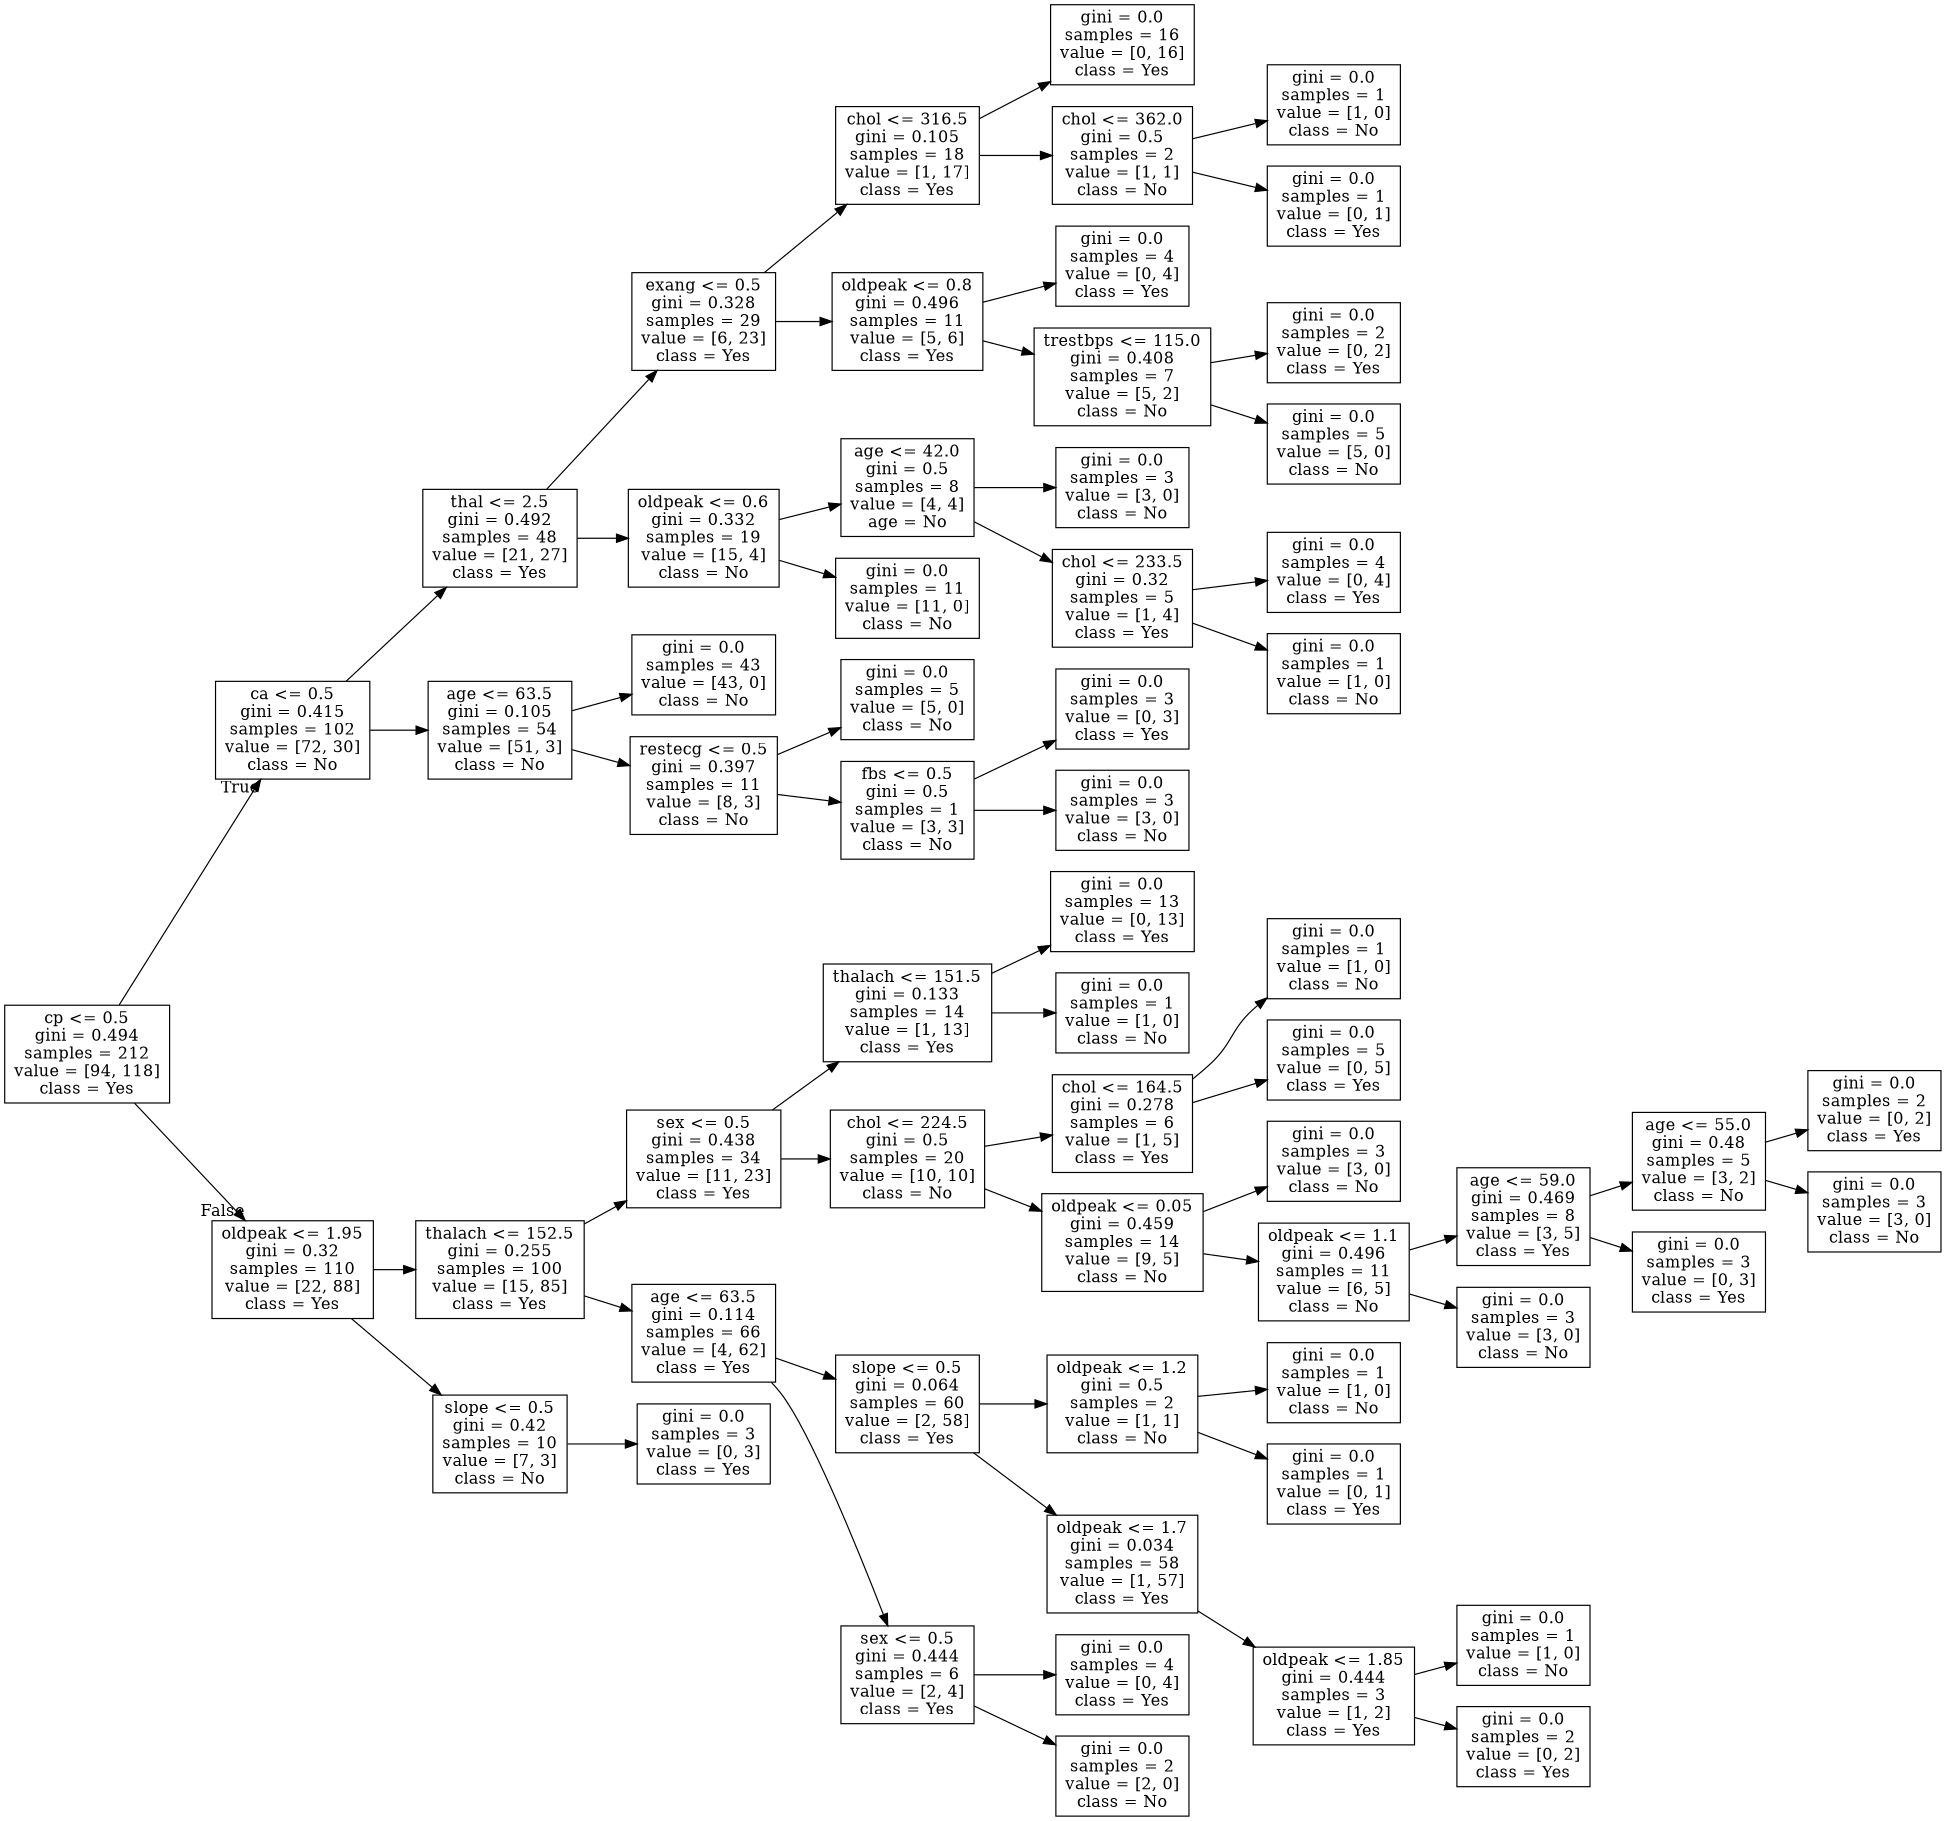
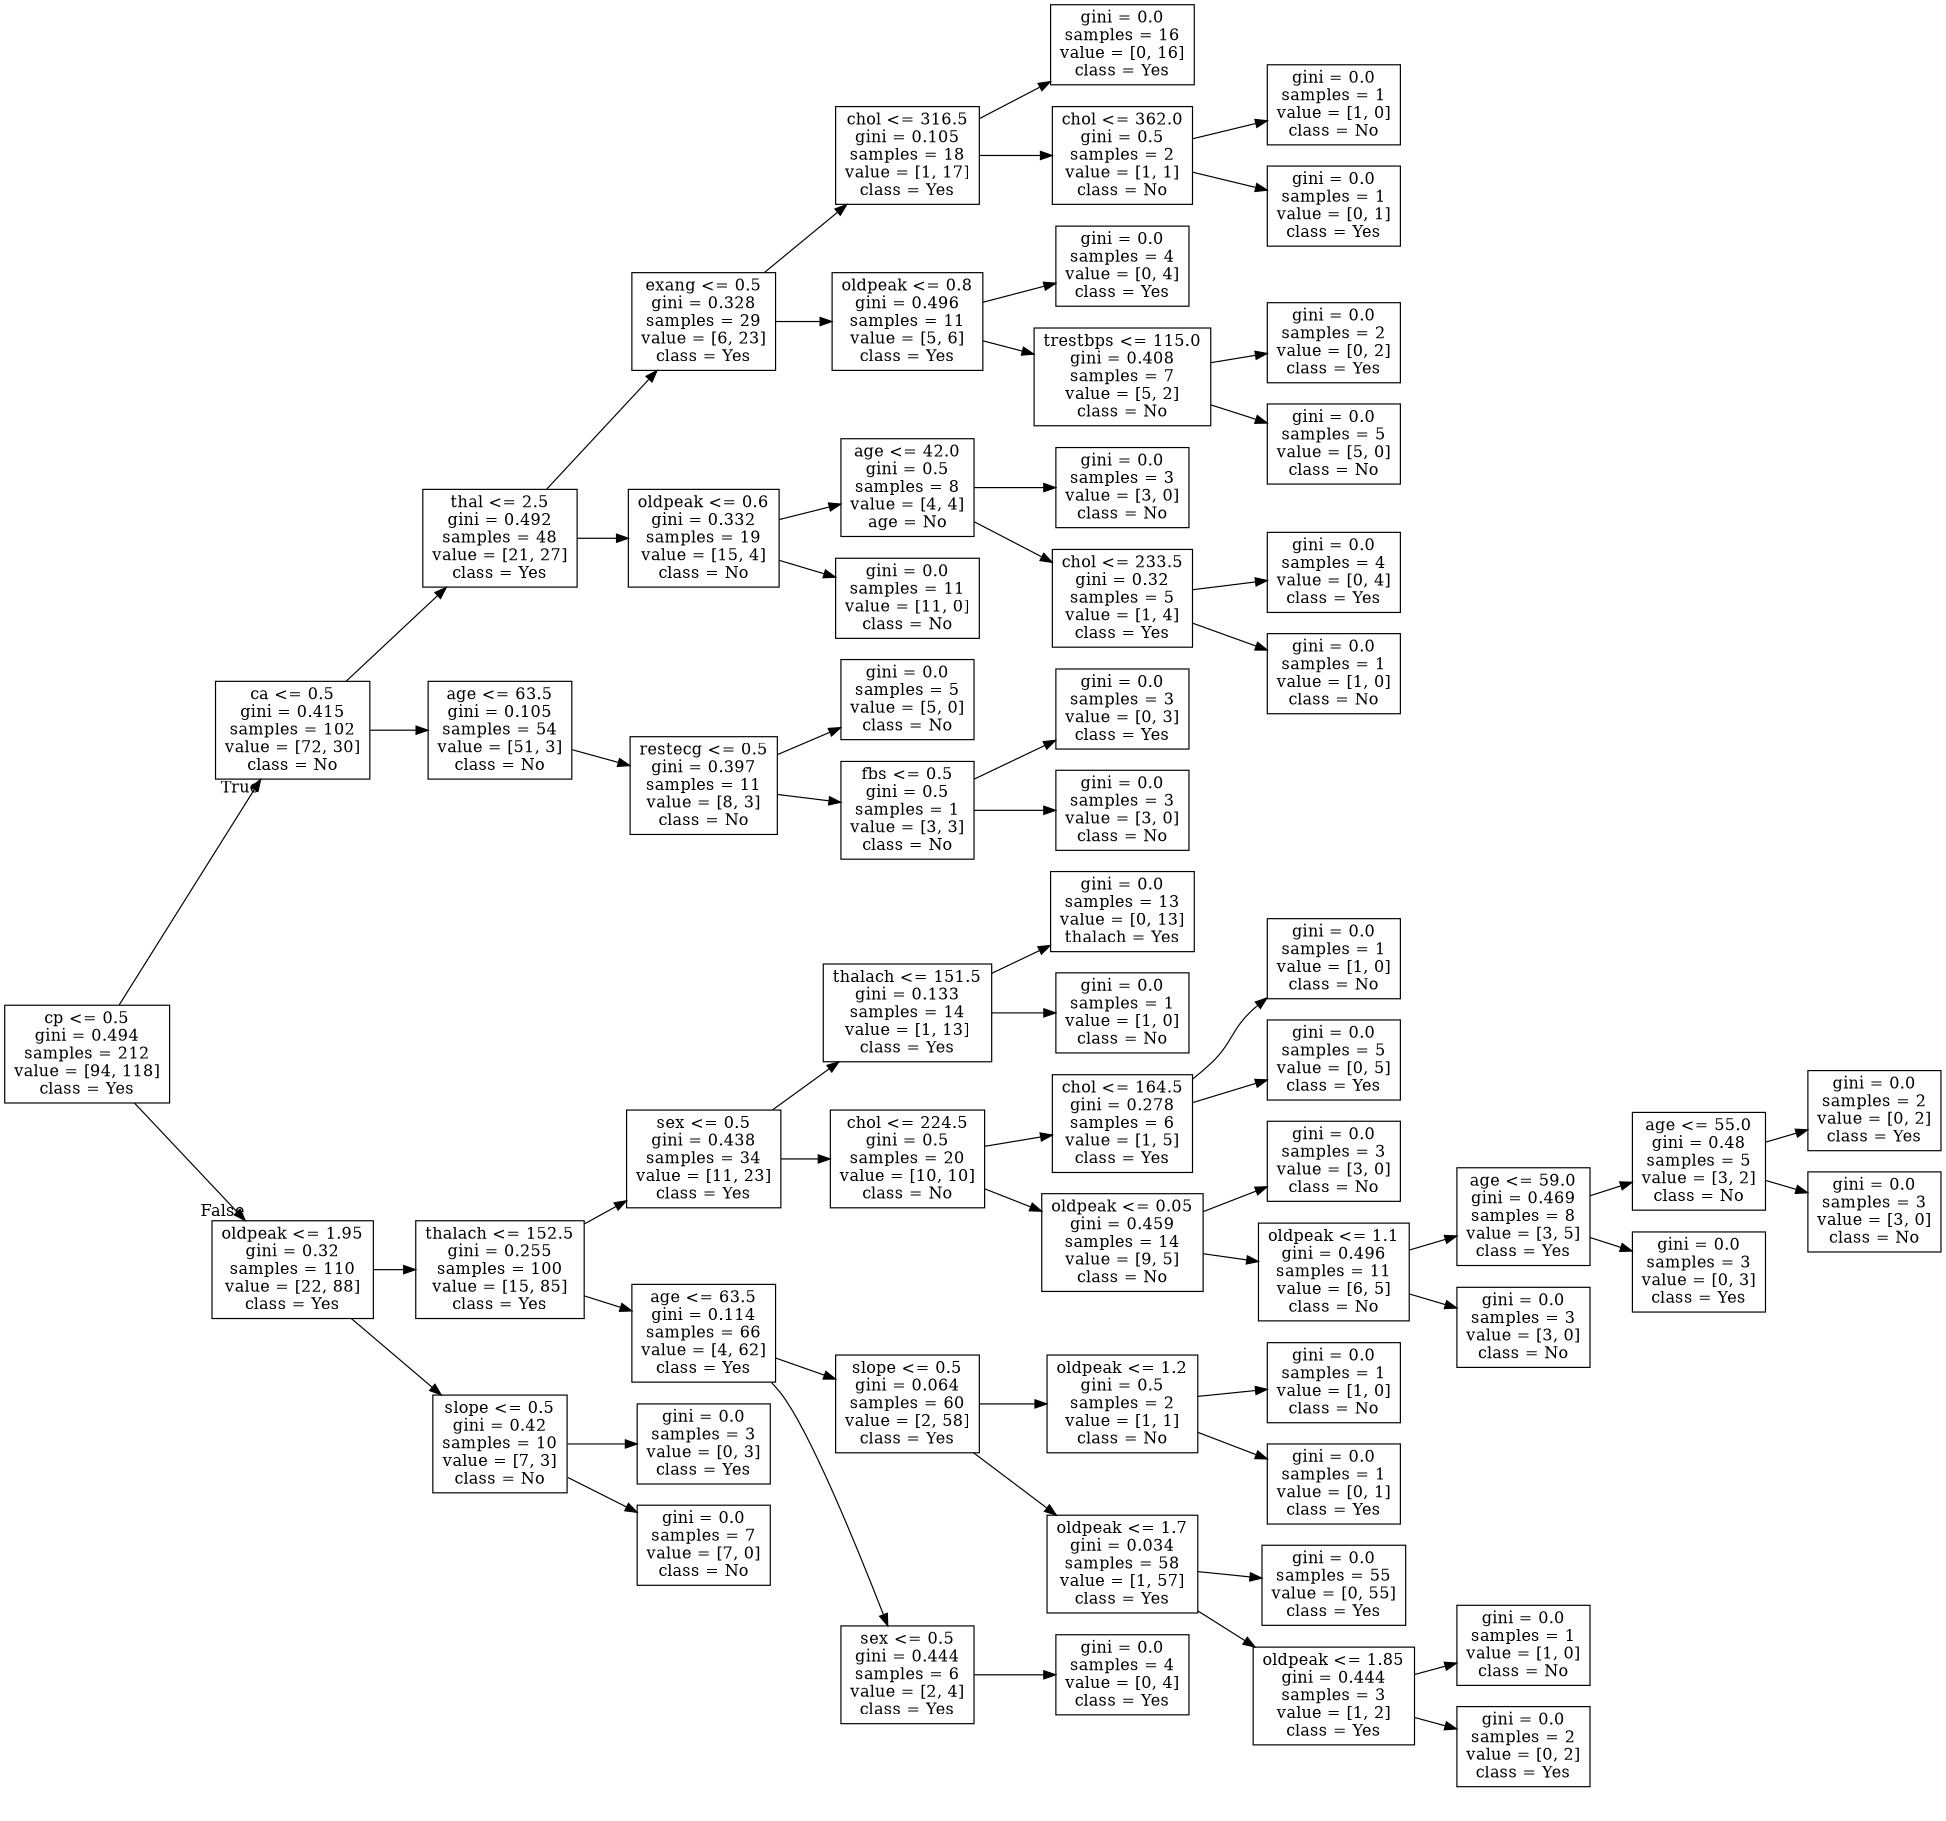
  digraph {
    rankdir=LR
    node [shape=box]
    n1 [label="cp <= 0.5\ngini = 0.494\nsamples = 212\nvalue = [94, 118]\nclass = Yes"]
    n2 [label="ca <= 0.5\ngini = 0.415\nsamples = 102\nvalue = [72, 30]\nclass = No"]
    n3 [label="oldpeak <= 1.95\ngini = 0.32\nsamples = 110\nvalue = [22, 88]\nclass = Yes"]
    n4 [label="thal <= 2.5\ngini = 0.492\nsamples = 48\nvalue = [21, 27]\nclass = Yes"]
    n5 [label="age <= 63.5\ngini = 0.105\nsamples = 54\nvalue = [51, 3]\nclass = No"]
    n6 [label="thalach <= 152.5\ngini = 0.255\nsamples = 100\nvalue = [15, 85]\nclass = Yes"]
    n7 [label="slope <= 0.5\ngini = 0.42\nsamples = 10\nvalue = [7, 3]\nclass = No"]
    n8 [label="exang <= 0.5\ngini = 0.328\nsamples = 29\nvalue = [6, 23]\nclass = Yes"]
    n9 [label="oldpeak <= 0.6\ngini = 0.332\nsamples = 19\nvalue = [15, 4]\nclass = No"]
-   n10 [label="gini = 0.0\nsamples = 43\nvalue = [43, 0]\nclass = No"]
    n11 [label="restecg <= 0.5\ngini = 0.397\nsamples = 11\nvalue = [8, 3]\nclass = No"]
    n12 [label="chol <= 316.5\ngini = 0.105\nsamples = 18\nvalue = [1, 17]\nclass = Yes"]
    n13 [label="oldpeak <= 0.8\ngini = 0.496\nsamples = 11\nvalue = [5, 6]\nclass = Yes"]
    n14 [label="age <= 42.0\ngini = 0.5\nsamples = 8\nvalue = [4, 4]\nage = No"]
    n15 [label="gini = 0.0\nsamples = 11\nvalue = [11, 0]\nclass = No"]
    n16 [label="gini = 0.0\nsamples = 16\nvalue = [0, 16]\nclass = Yes"]
    n17 [label="chol <= 362.0\ngini = 0.5\nsamples = 2\nvalue = [1, 1]\nclass = No"]
    n18 [label="gini = 0.0\nsamples = 4\nvalue = [0, 4]\nclass = Yes"]
    n19 [label="trestbps <= 115.0\ngini = 0.408\nsamples = 7\nvalue = [5, 2]\nclass = No"]
    n20 [label="gini = 0.0\nsamples = 1\nvalue = [1, 0]\nclass = No"]
    n21 [label="gini = 0.0\nsamples = 1\nvalue = [0, 1]\nclass = Yes"]
    n22 [label="gini = 0.0\nsamples = 2\nvalue = [0, 2]\nclass = Yes"]
    n23 [label="gini = 0.0\nsamples = 5\nvalue = [5, 0]\nclass = No"]
    n24 [label="gini = 0.0\nsamples = 3\nvalue = [3, 0]\nclass = No"]
    n25 [label="chol <= 233.5\ngini = 0.32\nsamples = 5\nvalue = [1, 4]\nclass = Yes"]
    n26 [label="gini = 0.0\nsamples = 4\nvalue = [0, 4]\nclass = Yes"]
    n27 [label="gini = 0.0\nsamples = 1\nvalue = [1, 0]\nclass = No"]
    n28 [label="gini = 0.0\nsamples = 5\nvalue = [5, 0]\nclass = No"]
    n29 [label="fbs <= 0.5\ngini = 0.5\nsamples = 1\nvalue = [3, 3]\nclass = No"]
    n30 [label="gini = 0.0\nsamples = 3\nvalue = [0, 3]\nclass = Yes"]
    n31 [label="gini = 0.0\nsamples = 3\nvalue = [3, 0]\nclass = No"]
    n32 [label="sex <= 0.5\ngini = 0.438\nsamples = 34\nvalue = [11, 23]\nclass = Yes"]
    n33 [label="age <= 63.5\ngini = 0.114\nsamples = 66\nvalue = [4, 62]\nclass = Yes"]
    n34 [label="gini = 0.0\nsamples = 3\nvalue = [0, 3]\nclass = Yes"]
+   n35 [label="gini = 0.0\nsamples = 7\nvalue = [7, 0]\nclass = No"]
    n36 [label="thalach <= 151.5\ngini = 0.133\nsamples = 14\nvalue = [1, 13]\nclass = Yes"]
    n37 [label="chol <= 224.5\ngini = 0.5\nsamples = 20\nvalue = [10, 10]\nclass = No"]
    n38 [label="slope <= 0.5\ngini = 0.064\nsamples = 60\nvalue = [2, 58]\nclass = Yes"]
    n39 [label="sex <= 0.5\ngini = 0.444\nsamples = 6\nvalue = [2, 4]\nclass = Yes"]
-   n40 [label="gini = 0.0\nsamples = 13\nvalue = [0, 13]\nclass = Yes"]
+   n40 [label="gini = 0.0\nsamples = 13\nvalue = [0, 13]\nthalach = Yes"]
    n41 [label="gini = 0.0\nsamples = 1\nvalue = [1, 0]\nclass = No"]
    n42 [label="chol <= 164.5\ngini = 0.278\nsamples = 6\nvalue = [1, 5]\nclass = Yes"]
    n43 [label="oldpeak <= 0.05\ngini = 0.459\nsamples = 14\nvalue = [9, 5]\nclass = No"]
    n44 [label="gini = 0.0\nsamples = 1\nvalue = [1, 0]\nclass = No"]
    n45 [label="gini = 0.0\nsamples = 5\nvalue = [0, 5]\nclass = Yes"]
    n46 [label="gini = 0.0\nsamples = 3\nvalue = [3, 0]\nclass = No"]
    n47 [label="oldpeak <= 1.1\ngini = 0.496\nsamples = 11\nvalue = [6, 5]\nclass = No"]
    n48 [label="age <= 59.0\ngini = 0.469\nsamples = 8\nvalue = [3, 5]\nclass = Yes"]
    n49 [label="gini = 0.0\nsamples = 3\nvalue = [3, 0]\nclass = No"]
    n50 [label="age <= 55.0\ngini = 0.48\nsamples = 5\nvalue = [3, 2]\nclass = No"]
    n51 [label="gini = 0.0\nsamples = 3\nvalue = [0, 3]\nclass = Yes"]
    n52 [label="gini = 0.0\nsamples = 2\nvalue = [0, 2]\nclass = Yes"]
    n53 [label="gini = 0.0\nsamples = 3\nvalue = [3, 0]\nclass = No"]
    n54 [label="oldpeak <= 1.2\ngini = 0.5\nsamples = 2\nvalue = [1, 1]\nclass = No"]
    n55 [label="oldpeak <= 1.7\ngini = 0.034\nsamples = 58\nvalue = [1, 57]\nclass = Yes"]
    n56 [label="gini = 0.0\nsamples = 4\nvalue = [0, 4]\nclass = Yes"]
-   n57 [label="gini = 0.0\nsamples = 2\nvalue = [2, 0]\nclass = No"]
    n58 [label="gini = 0.0\nsamples = 1\nvalue = [1, 0]\nclass = No"]
    n59 [label="gini = 0.0\nsamples = 1\nvalue = [0, 1]\nclass = Yes"]
+   n60 [label="gini = 0.0\nsamples = 55\nvalue = [0, 55]\nclass = Yes"]
    n61 [label="oldpeak <= 1.85\ngini = 0.444\nsamples = 3\nvalue = [1, 2]\nclass = Yes"]
    n62 [label="gini = 0.0\nsamples = 1\nvalue = [1, 0]\nclass = No"]
    n63 [label="gini = 0.0\nsamples = 2\nvalue = [0, 2]\nclass = Yes"]
    n1 -> n2 [headlabel=True labelangle=45 labeldistance=2.5]
    n1 -> n3 [headlabel=False labelangle=-45 labeldistance=2.5]
    n2 -> n4
    n2 -> n5
    n3 -> n6
    n3 -> n7
    n4 -> n8
    n4 -> n9
-   n5 -> n10
    n5 -> n11
    n6 -> n32
    n6 -> n33
    n7 -> n34
+   n7 -> n35
    n8 -> n12
    n8 -> n13
    n9 -> n14
    n9 -> n15
    n11 -> n28
    n11 -> n29
    n12 -> n16
    n12 -> n17
    n13 -> n18
    n13 -> n19
    n14 -> n24
    n14 -> n25
    n17 -> n20
    n17 -> n21
    n19 -> n22
    n19 -> n23
    n25 -> n26
    n25 -> n27
    n29 -> n30
    n29 -> n31
    n32 -> n36
    n32 -> n37
    n33 -> n38
    n33 -> n39
    n36 -> n40
    n36 -> n41
    n37 -> n42
    n37 -> n43
    n38 -> n54
    n38 -> n55
    n39 -> n56
-   n39 -> n57
    n42 -> n44
    n42 -> n45
    n43 -> n46
    n43 -> n47
    n47 -> n48
    n47 -> n49
    n48 -> n50
    n48 -> n51
    n50 -> n52
    n50 -> n53
    n54 -> n58
    n54 -> n59
+   n55 -> n60
    n55 -> n61
    n61 -> n62
    n61 -> n63
  }
